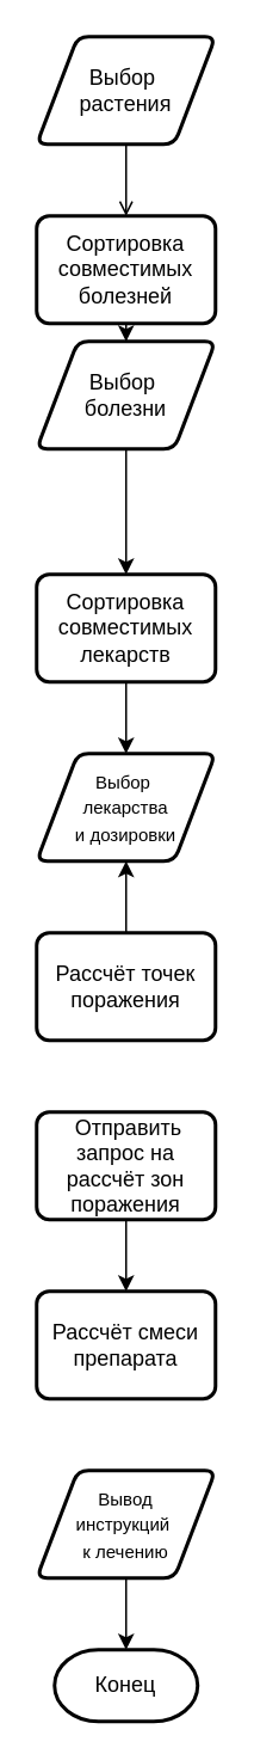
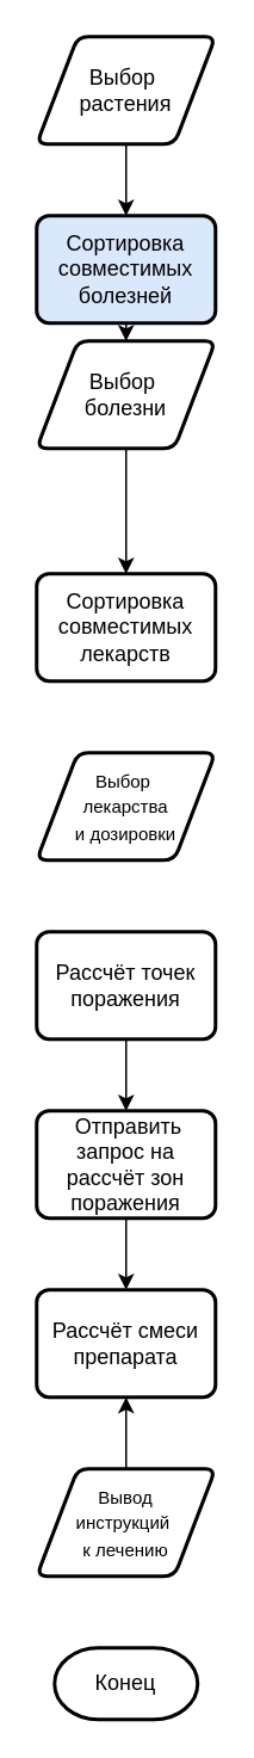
  <mxCell id="0" />
  <mxCell id="1" parent="0" />
  <mxCell id="2" value="Конец" style="strokeWidth=2;html=1;shape=mxgraph.flowchart.terminator;whiteSpace=wrap;" vertex="1" parent="1"><mxGeometry x="30" y="920" width="80" height="40" as="geometry" /></mxCell>
- <mxCell id="3" style="edgeStyle=orthogonalEdgeStyle;rounded=0;orthogonalLoop=1;jettySize=auto;html=1;endArrow=open;" edge="1" parent="1" source="4" target="6"><mxGeometry relative="1" as="geometry" /></mxCell>
+ <mxCell id="3" style="edgeStyle=orthogonalEdgeStyle;rounded=0;orthogonalLoop=1;jettySize=auto;html=1;" edge="1" parent="1" source="4" target="6"><mxGeometry relative="1" as="geometry" /></mxCell>
  <mxCell id="4" value="Выбор&amp;nbsp;&lt;div&gt;растения&lt;/div&gt;" style="shape=parallelogram;html=1;strokeWidth=2;perimeter=parallelogramPerimeter;whiteSpace=wrap;rounded=1;arcSize=12;size=0.23;" vertex="1" parent="1"><mxGeometry x="20" y="20" width="100" height="60" as="geometry" /></mxCell>
  <mxCell id="5" style="edgeStyle=orthogonalEdgeStyle;rounded=0;orthogonalLoop=1;jettySize=auto;html=1;" edge="1" parent="1" source="6" target="8"><mxGeometry relative="1" as="geometry" /></mxCell>
- <mxCell id="6" value="Сортировка совместимых болезней" style="rounded=1;whiteSpace=wrap;html=1;absoluteArcSize=1;arcSize=14;strokeWidth=2;" vertex="1" parent="1"><mxGeometry x="20" y="120" width="100" height="60" as="geometry" /></mxCell>
+ <mxCell id="6" value="Сортировка совместимых болезней" style="rounded=1;whiteSpace=wrap;html=1;absoluteArcSize=1;arcSize=14;strokeWidth=2;fillColor=#dae8fc;" vertex="1" parent="1"><mxGeometry x="20" y="120" width="100" height="60" as="geometry" /></mxCell>
  <mxCell id="7" style="edgeStyle=orthogonalEdgeStyle;rounded=0;orthogonalLoop=1;jettySize=auto;html=1;" edge="1" parent="1" source="8" target="10"><mxGeometry relative="1" as="geometry" /></mxCell>
  <mxCell id="8" value="Выбор&amp;nbsp;&lt;div&gt;болезни&lt;/div&gt;" style="shape=parallelogram;html=1;strokeWidth=2;perimeter=parallelogramPerimeter;whiteSpace=wrap;rounded=1;arcSize=12;size=0.23;" vertex="1" parent="1"><mxGeometry x="20" y="190" width="100" height="60" as="geometry" /></mxCell>
- <mxCell id="9" style="edgeStyle=orthogonalEdgeStyle;rounded=0;orthogonalLoop=1;jettySize=auto;html=1;" edge="1" parent="1" source="10" target="11"><mxGeometry relative="1" as="geometry" /></mxCell>
  <mxCell id="10" value="Сортировка совместимых лекарств" style="rounded=1;whiteSpace=wrap;html=1;absoluteArcSize=1;arcSize=14;strokeWidth=2;" vertex="1" parent="1"><mxGeometry x="20" y="320" width="100" height="60" as="geometry" /></mxCell>
  <mxCell id="11" value="&lt;font style=&quot;font-size: 10px;&quot;&gt;Выбор&amp;nbsp;&lt;/font&gt;&lt;div&gt;&lt;font style=&quot;font-size: 10px;&quot;&gt;лекарства&lt;/font&gt;&lt;/div&gt;&lt;div&gt;&lt;font style=&quot;font-size: 10px;&quot;&gt;и дозировки&lt;/font&gt;&lt;/div&gt;" style="shape=parallelogram;html=1;strokeWidth=2;perimeter=parallelogramPerimeter;whiteSpace=wrap;rounded=1;arcSize=12;size=0.23;" vertex="1" parent="1"><mxGeometry x="20" y="420" width="100" height="60" as="geometry" /></mxCell>
- <mxCell id="12" style="edgeStyle=orthogonalEdgeStyle;rounded=0;orthogonalLoop=1;jettySize=auto;html=1;" edge="1" parent="1" source="13" target="11"><mxGeometry relative="1" as="geometry" /></mxCell>
+ <mxCell id="12" style="edgeStyle=orthogonalEdgeStyle;rounded=0;orthogonalLoop=1;jettySize=auto;html=1;" edge="1" parent="1" source="13" target="15"><mxGeometry relative="1" as="geometry" /></mxCell>
  <mxCell id="13" value="Рассчёт точек поражения" style="rounded=1;whiteSpace=wrap;html=1;absoluteArcSize=1;arcSize=14;strokeWidth=2;" vertex="1" parent="1"><mxGeometry x="20" y="520" width="100" height="60" as="geometry" /></mxCell>
  <mxCell id="14" style="edgeStyle=orthogonalEdgeStyle;rounded=0;orthogonalLoop=1;jettySize=auto;html=1;" edge="1" parent="1" source="15" target="17"><mxGeometry relative="1" as="geometry" /></mxCell>
  <mxCell id="15" value="&amp;nbsp;Отправить запрос на рассчёт зон поражения" style="rounded=1;whiteSpace=wrap;html=1;absoluteArcSize=1;arcSize=14;strokeWidth=2;" vertex="1" parent="1"><mxGeometry x="20" y="620" width="100" height="60" as="geometry" /></mxCell>
- <mxCell id="16" style="edgeStyle=orthogonalEdgeStyle;rounded=0;orthogonalLoop=1;jettySize=auto;html=1;" edge="1" parent="1" source="18" target="2"><mxGeometry relative="1" as="geometry" /></mxCell>
+ <mxCell id="16" style="edgeStyle=orthogonalEdgeStyle;rounded=0;orthogonalLoop=1;jettySize=auto;html=1;" edge="1" parent="1" source="18" target="17"><mxGeometry relative="1" as="geometry" /></mxCell>
  <mxCell id="17" value="Рассчёт смеси препарата" style="rounded=1;whiteSpace=wrap;html=1;absoluteArcSize=1;arcSize=14;strokeWidth=2;" vertex="1" parent="1"><mxGeometry x="20" y="720" width="100" height="60" as="geometry" /></mxCell>
  <mxCell id="18" value="&lt;span style=&quot;font-size: 10px;&quot;&gt;Вывод&lt;/span&gt;&lt;div&gt;&lt;span style=&quot;font-size: 10px;&quot;&gt;инструкций&amp;nbsp;&lt;/span&gt;&lt;/div&gt;&lt;div&gt;&lt;span style=&quot;font-size: 10px;&quot;&gt;к лечению&lt;/span&gt;&lt;/div&gt;" style="shape=parallelogram;html=1;strokeWidth=2;perimeter=parallelogramPerimeter;whiteSpace=wrap;rounded=1;arcSize=12;size=0.23;" vertex="1" parent="1"><mxGeometry x="20" y="820" width="100" height="60" as="geometry" /></mxCell>
